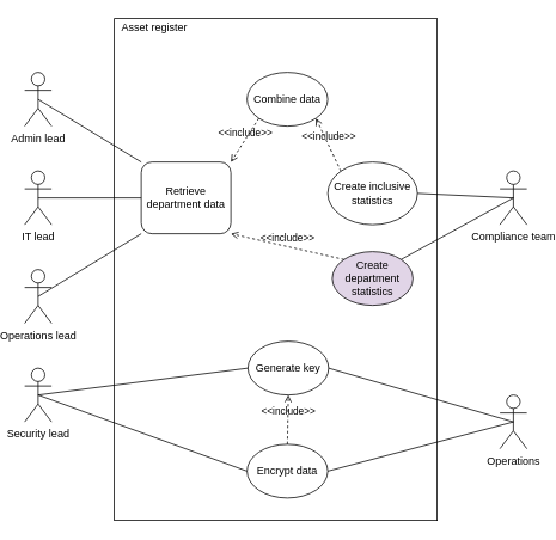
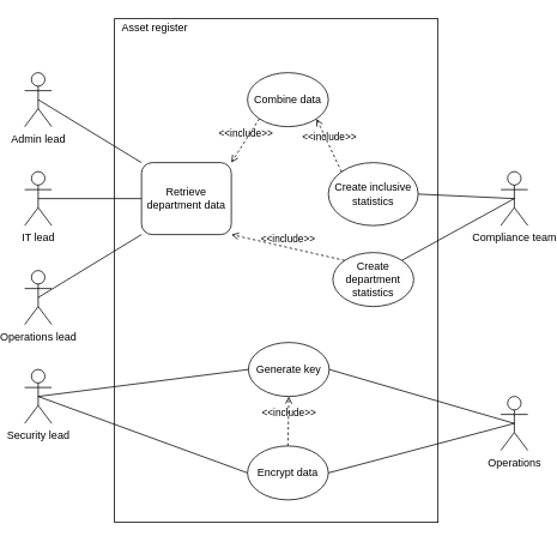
  <mxCell id="0" />
  <mxCell id="1" parent="0" />
  <mxCell id="2" value="" style="rounded=0;whiteSpace=wrap;html=1;direction=south;align=center;" parent="1" vertex="1"><mxGeometry x="120" y="20" width="360" height="560" as="geometry" /></mxCell>
  <mxCell id="3" value="Asset register" style="text;html=1;strokeColor=none;fillColor=none;align=center;verticalAlign=middle;whiteSpace=wrap;rounded=0;" parent="1" vertex="1"><mxGeometry x="120" y="20" width="90" height="20" as="geometry" /></mxCell>
  <mxCell id="4" value="Admin lead" style="shape=umlActor;verticalLabelPosition=bottom;labelBackgroundColor=#ffffff;verticalAlign=top;html=1;outlineConnect=0;" parent="1" vertex="1"><mxGeometry x="20" y="80" width="30" height="60" as="geometry" /></mxCell>
  <mxCell id="5" value="IT lead" style="shape=umlActor;verticalLabelPosition=bottom;labelBackgroundColor=#ffffff;verticalAlign=top;html=1;outlineConnect=0;" parent="1" vertex="1"><mxGeometry x="20" y="190" width="30" height="60" as="geometry" /></mxCell>
  <mxCell id="6" value="Operations lead" style="shape=umlActor;verticalLabelPosition=bottom;labelBackgroundColor=#ffffff;verticalAlign=top;html=1;outlineConnect=0;" parent="1" vertex="1"><mxGeometry x="20" y="300" width="30" height="60" as="geometry" /></mxCell>
  <mxCell id="7" value="Compliance team" style="shape=umlActor;verticalLabelPosition=bottom;labelBackgroundColor=#ffffff;verticalAlign=top;html=1;outlineConnect=0;" parent="1" vertex="1"><mxGeometry x="550" y="190" width="30" height="60" as="geometry" /></mxCell>
  <mxCell id="8" value="Operations" style="shape=umlActor;verticalLabelPosition=bottom;labelBackgroundColor=#ffffff;verticalAlign=top;html=1;outlineConnect=0;" parent="1" vertex="1"><mxGeometry x="550" y="440" width="30" height="60" as="geometry" /></mxCell>
  <mxCell id="9" value="Generate key" style="ellipse;whiteSpace=wrap;html=1;" vertex="1" parent="1"><mxGeometry x="269" y="380" width="90" height="60" as="geometry" /></mxCell>
  <mxCell id="10" value="Encrypt data" style="ellipse;whiteSpace=wrap;html=1;" vertex="1" parent="1"><mxGeometry x="268" y="495" width="90" height="60" as="geometry" /></mxCell>
  <mxCell id="11" value="Retrieve department data" style="whiteSpace=wrap;html=1;rounded=1;" vertex="1" parent="1"><mxGeometry x="150" y="180" width="100" height="80" as="geometry" /></mxCell>
  <mxCell id="12" value="Combine data" style="ellipse;whiteSpace=wrap;html=1;" vertex="1" parent="1"><mxGeometry x="268" y="80" width="90" height="60" as="geometry" /></mxCell>
- <mxCell id="13" value="Create department statistics" style="ellipse;whiteSpace=wrap;html=1;fillColor=#e1d5e7;" vertex="1" parent="1"><mxGeometry x="363" y="280" width="90" height="60" as="geometry" /></mxCell>
+ <mxCell id="13" value="Create department statistics" style="ellipse;whiteSpace=wrap;html=1;" vertex="1" parent="1"><mxGeometry x="363" y="280" width="90" height="60" as="geometry" /></mxCell>
  <mxCell id="14" value="Create inclusive statistics" style="ellipse;whiteSpace=wrap;html=1;" vertex="1" parent="1"><mxGeometry x="358" y="180" width="100" height="70" as="geometry" /></mxCell>
  <mxCell id="15" value="Security lead" style="shape=umlActor;verticalLabelPosition=bottom;labelBackgroundColor=#ffffff;verticalAlign=top;html=1;outlineConnect=0;" vertex="1" parent="1"><mxGeometry x="20" y="410" width="30" height="60" as="geometry" /></mxCell>
  <mxCell id="16" value="" style="endArrow=none;html=1;exitX=0;exitY=0;exitDx=0;exitDy=0;entryX=0.5;entryY=0.5;entryDx=0;entryDy=0;entryPerimeter=0;" edge="1" parent="1" source="11" target="4"><mxGeometry width="50" height="50" relative="1" as="geometry"><mxPoint x="290" y="320" as="sourcePoint" /><mxPoint x="340" y="270" as="targetPoint" /></mxGeometry></mxCell>
  <mxCell id="17" value="" style="endArrow=none;html=1;exitX=0;exitY=0.5;exitDx=0;exitDy=0;entryX=0.5;entryY=0.5;entryDx=0;entryDy=0;entryPerimeter=0;" edge="1" parent="1" source="10" target="15"><mxGeometry width="50" height="50" relative="1" as="geometry"><mxPoint x="264" y="530" as="sourcePoint" /><mxPoint x="80" y="460" as="targetPoint" /></mxGeometry></mxCell>
  <mxCell id="18" value="" style="endArrow=none;html=1;exitX=0;exitY=0.5;exitDx=0;exitDy=0;entryX=0.5;entryY=0.5;entryDx=0;entryDy=0;entryPerimeter=0;" edge="1" parent="1" source="9" target="15"><mxGeometry width="50" height="50" relative="1" as="geometry"><mxPoint x="254" y="500" as="sourcePoint" /><mxPoint x="70" y="430" as="targetPoint" /></mxGeometry></mxCell>
  <mxCell id="19" value="" style="endArrow=none;html=1;exitX=0;exitY=1;exitDx=0;exitDy=0;entryX=0.5;entryY=0.5;entryDx=0;entryDy=0;entryPerimeter=0;" edge="1" parent="1" source="11" target="6"><mxGeometry width="50" height="50" relative="1" as="geometry"><mxPoint x="249" y="400" as="sourcePoint" /><mxPoint x="65" y="330" as="targetPoint" /></mxGeometry></mxCell>
  <mxCell id="20" value="" style="endArrow=none;html=1;exitX=0;exitY=0.5;exitDx=0;exitDy=0;entryX=0.5;entryY=0.5;entryDx=0;entryDy=0;entryPerimeter=0;" edge="1" parent="1" source="11" target="5"><mxGeometry width="50" height="50" relative="1" as="geometry"><mxPoint x="224" y="290" as="sourcePoint" /><mxPoint x="40" y="220" as="targetPoint" /></mxGeometry></mxCell>
  <mxCell id="21" value="&amp;lt;&amp;lt;include&amp;gt;&amp;gt;" style="edgeStyle=none;html=1;endArrow=open;verticalAlign=bottom;dashed=1;labelBackgroundColor=none;entryX=0.5;entryY=1;entryDx=0;entryDy=0;exitX=0.5;exitY=0;exitDx=0;exitDy=0;" edge="1" parent="1" source="10" target="9"><mxGeometry width="160" relative="1" as="geometry"><mxPoint x="314" y="465" as="sourcePoint" /><mxPoint x="474" y="465" as="targetPoint" /></mxGeometry></mxCell>
  <mxCell id="22" value="&amp;lt;&amp;lt;include&amp;gt;&amp;gt;" style="edgeStyle=none;html=1;endArrow=open;verticalAlign=bottom;dashed=1;labelBackgroundColor=none;entryX=1;entryY=0;entryDx=0;entryDy=0;exitX=0;exitY=1;exitDx=0;exitDy=0;" edge="1" parent="1" source="12" target="11"><mxGeometry width="160" relative="1" as="geometry"><mxPoint x="240" y="140" as="sourcePoint" /><mxPoint x="240" y="80" as="targetPoint" /></mxGeometry></mxCell>
  <mxCell id="23" value="&amp;lt;&amp;lt;include&amp;gt;&amp;gt;" style="edgeStyle=none;html=1;endArrow=open;verticalAlign=bottom;dashed=1;labelBackgroundColor=none;entryX=1;entryY=1;entryDx=0;entryDy=0;exitX=0;exitY=0;exitDx=0;exitDy=0;" edge="1" parent="1" source="13" target="11"><mxGeometry width="160" relative="1" as="geometry"><mxPoint x="270" y="260" as="sourcePoint" /><mxPoint x="270" y="200" as="targetPoint" /></mxGeometry></mxCell>
  <mxCell id="24" value="&amp;lt;&amp;lt;include&amp;gt;&amp;gt;" style="edgeStyle=none;html=1;endArrow=open;verticalAlign=bottom;dashed=1;labelBackgroundColor=none;entryX=1;entryY=1;entryDx=0;entryDy=0;exitX=0;exitY=0;exitDx=0;exitDy=0;" edge="1" parent="1" source="14" target="12"><mxGeometry width="160" relative="1" as="geometry"><mxPoint x="320" y="220" as="sourcePoint" /><mxPoint x="320" y="160" as="targetPoint" /></mxGeometry></mxCell>
  <mxCell id="25" value="" style="endArrow=none;html=1;entryX=0.5;entryY=0.5;entryDx=0;entryDy=0;entryPerimeter=0;exitX=1;exitY=0.5;exitDx=0;exitDy=0;" edge="1" parent="1" source="14" target="7"><mxGeometry width="50" height="50" relative="1" as="geometry"><mxPoint x="490" y="180" as="sourcePoint" /><mxPoint x="540" y="130" as="targetPoint" /></mxGeometry></mxCell>
  <mxCell id="26" value="" style="endArrow=none;html=1;entryX=0.5;entryY=0.5;entryDx=0;entryDy=0;entryPerimeter=0;exitX=1;exitY=0;exitDx=0;exitDy=0;" edge="1" parent="1" source="13" target="7"><mxGeometry width="50" height="50" relative="1" as="geometry"><mxPoint x="490" y="220" as="sourcePoint" /><mxPoint x="540" y="170" as="targetPoint" /></mxGeometry></mxCell>
  <mxCell id="27" value="" style="endArrow=none;html=1;exitX=1;exitY=0.5;exitDx=0;exitDy=0;entryX=0.5;entryY=0.5;entryDx=0;entryDy=0;entryPerimeter=0;" edge="1" parent="1" source="10" target="8"><mxGeometry width="50" height="50" relative="1" as="geometry"><mxPoint x="383" y="510" as="sourcePoint" /><mxPoint x="433" y="460" as="targetPoint" /></mxGeometry></mxCell>
  <mxCell id="28" value="" style="endArrow=none;html=1;exitX=1;exitY=0.5;exitDx=0;exitDy=0;entryX=0.5;entryY=0.5;entryDx=0;entryDy=0;entryPerimeter=0;" edge="1" parent="1" source="9" target="8"><mxGeometry width="50" height="50" relative="1" as="geometry"><mxPoint x="390" y="440" as="sourcePoint" /><mxPoint x="440" y="390" as="targetPoint" /></mxGeometry></mxCell>
